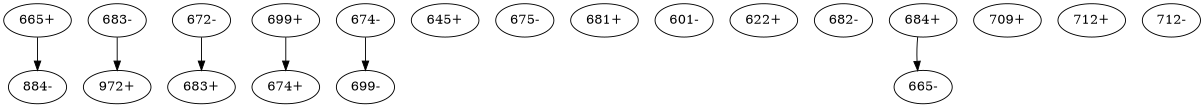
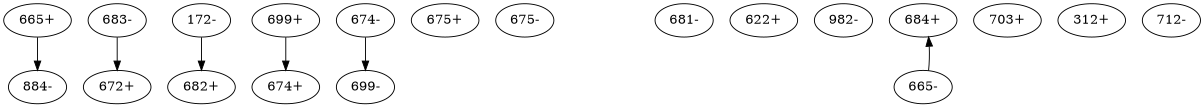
  digraph {
    k=30
    node [l=1510]
    edge [d=-178 e=0.0 n=24]
    n1 [label="884-"]
    "665+" [l=7313]
-   "672+" [l=5845 label="972+"]
-   "672-" [l=5845]
-   "683+" [l=10589]
+   "672+" [l=5845]
+   "672-" [l=5845 label="172-"]
+   "683+" [l=10589 label="682+"]
    "674+" [l=7911]
    "674-" [l=7911]
    "699-" [l=14868]
-   "675+" [l=8333 label="645+"]
+   "675+" [l=8333]
    "675-" [l=8333]
-   "681+" [l=2125]
-   "681-" [l=2125 label="601-"]
+   "681-" [l=2125]
    n13 [l=2671 label="622+"]
-   "682-" [l=2671]
+   "682-" [l=2671 label="982-"]
    "683-" [l=10589]
    "684+"
    "665-" [l=7313]
    "699+" [l=14868]
-   "709+" [l=15713]
-   "712+" [l=8329]
+   "709+" [l=15713 label="703+"]
+   "712+" [l=8329 label="312+"]
    "712-" [l=8329]
    "665+" -> n1
    "672-" -> "683+" [d=16 e=3.8 n=30]
    "674-" -> "699-" [d=-5 e=4.9 n=18]
    "683-" -> "672+" [d=16 e=3.8 n=30]
-   "684+" -> "665-"
+   "665-" -> "684+"
    "699+" -> "674+" [d=-5 e=4.9 n=18]
  }
